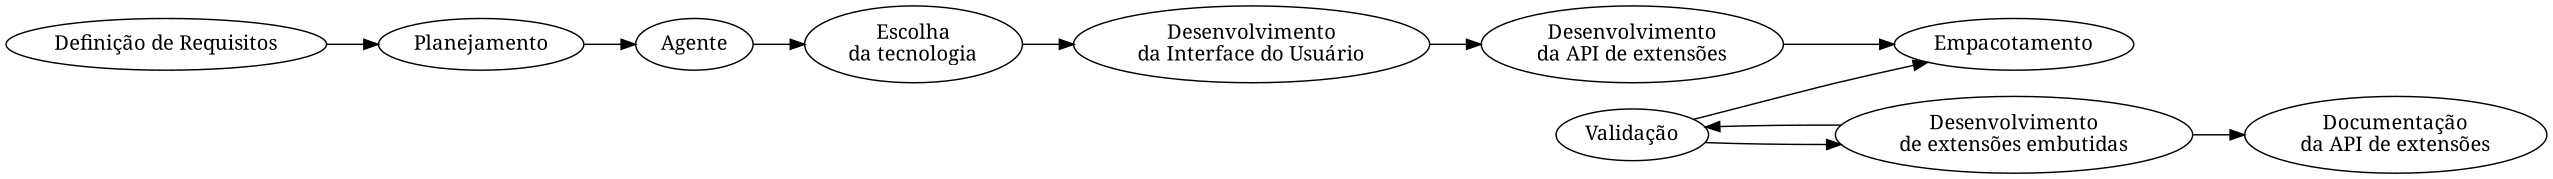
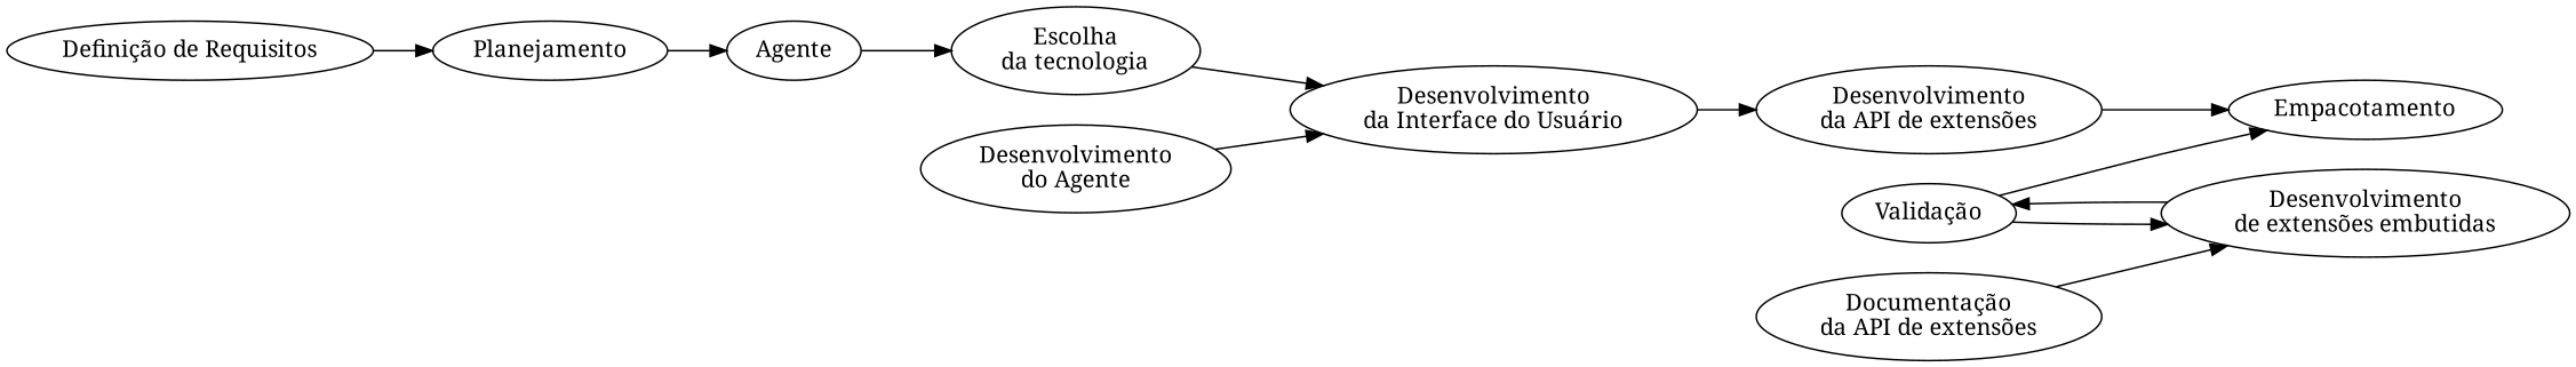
  digraph {
    fontname="Noto Serif"
    rankdir=LR
    node [fontname="Noto Serif"]
    edge [fontname="Noto Serif"]
    "Definição de Requisitos"
    Planejamento
    n3 [label=Agente]
    "Escolha\nda tecnologia"
    "Desenvolvimento\nda Interface do Usuário"
+   "Desenvolvimento\ndo Agente"
    "Desenvolvimento\nda API de extensões"
    Empacotamento
    "Documentação\nda API de extensões"
    "Desenvolvimento\nde extensões embutidas"
    "Validação"
    "Definição de Requisitos" -> Planejamento
    Planejamento -> n3
    n3 -> "Escolha\nda tecnologia"
    "Escolha\nda tecnologia" -> "Desenvolvimento\nda Interface do Usuário"
    "Desenvolvimento\nda Interface do Usuário" -> "Desenvolvimento\nda API de extensões"
+   "Desenvolvimento\ndo Agente" -> "Desenvolvimento\nda Interface do Usuário"
    "Desenvolvimento\nda API de extensões" -> Empacotamento
-   "Desenvolvimento\nde extensões embutidas" -> "Documentação\nda API de extensões"
+   "Documentação\nda API de extensões" -> "Desenvolvimento\nde extensões embutidas"
    "Desenvolvimento\nde extensões embutidas" -> "Validação"
    "Validação" -> Empacotamento
    "Validação" -> "Desenvolvimento\nde extensões embutidas"
  }
